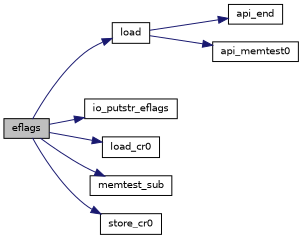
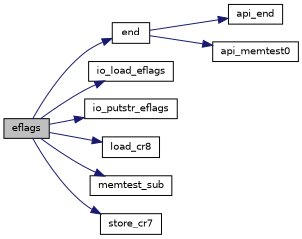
  digraph {
    rankdir=LR
    node [color=black fillcolor=white fontname=Helvetica fontsize=10 shape=record style=filled]
    edge [color=midnightblue fontname=Helvetica fontsize=10 labelfontname=Helvetica labelfontsize=10 style=solid]
    n1 [fillcolor=grey75 fontcolor=black height=0.2 label=eflags width=0.4]
-   n2 [height=0.2 label=load width=0.4]
+   n2 [height=0.2 label=end width=0.4]
+   n3 [height=0.2 label=io_load_eflags width=0.4]
    n4 [height=0.2 label=io_putstr_eflags width=0.4]
-   n5 [height=0.2 label=load_cr0 width=0.4]
+   n5 [height=0.2 label=load_cr8 width=0.4]
    n6 [height=0.2 label=memtest_sub width=0.4]
-   n7 [height=0.2 label=store_cr0 width=0.4]
+   n7 [height=0.2 label=store_cr7 width=0.4]
    n8 [height=0.2 label=api_end width=0.4]
    n9 [height=0.2 label=api_memtest0 width=0.4]
    n1 -> n2
+   n1 -> n3
    n1 -> n4
    n1 -> n5
    n1 -> n6
    n1 -> n7
    n2 -> n8
    n2 -> n9
  }
